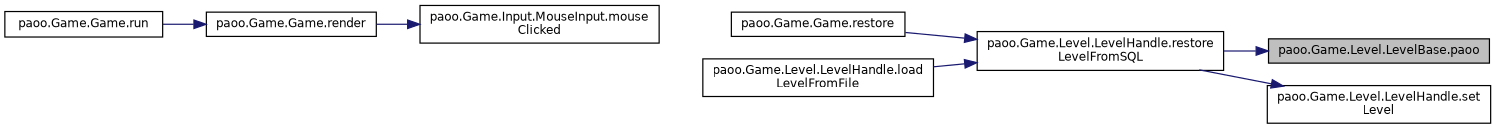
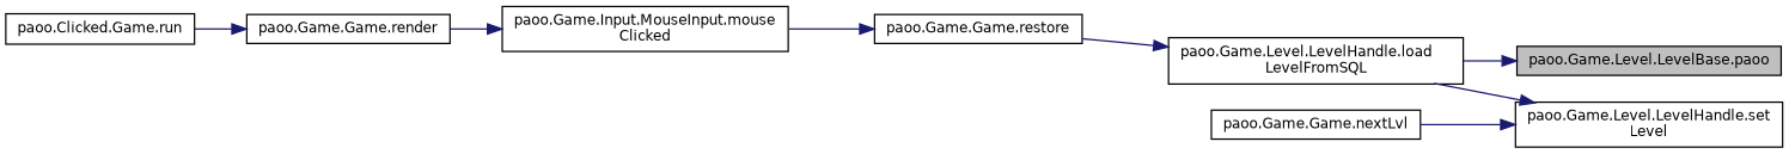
  digraph {
    rankdir=RL
    node [color=black fillcolor=white fontname=Helvetica fontsize=10 shape=record style=filled]
    edge [color=midnightblue dir=back fontname=Helvetica fontsize=10 labelfontname=Helvetica labelfontsize=10 style=solid]
    n1 [fillcolor=grey75 fontcolor=black height=0.2 label="paoo.Game.Level.LevelBase.paoo" width=0.4]
-   n2 [height=0.2 label="paoo.Game.Level.LevelHandle.restore\lLevelFromSQL" width=0.4]
+   n2 [height=0.2 label="paoo.Game.Level.LevelHandle.load\lLevelFromSQL" width=0.4]
    n3 [height=0.2 label="paoo.Game.Game.restore" width=0.4]
-   n4 [height=0.2 label="paoo.Game.Level.LevelHandle.load\lLevelFromFile" width=0.4]
    n5 [height=0.2 label="paoo.Game.Input.MouseInput.mouse\lClicked" width=0.4]
    n6 [height=0.2 label="paoo.Game.Level.LevelHandle.set\lLevel" width=0.4]
+   n7 [height=0.2 label="paoo.Game.Game.nextLvl" width=0.4]
    n8 [height=0.2 label="paoo.Game.Game.render" width=0.4]
-   n9 [height=0.2 label="paoo.Game.Game.run" width=0.4]
+   n9 [height=0.2 label="paoo.Clicked.Game.run" width=0.4]
    n1 -> n2
    n2 -> n3
-   n2 -> n4
+   n3 -> n5
    n5 -> n8
    n6 -> n2
+   n6 -> n7
    n8 -> n9
  }
